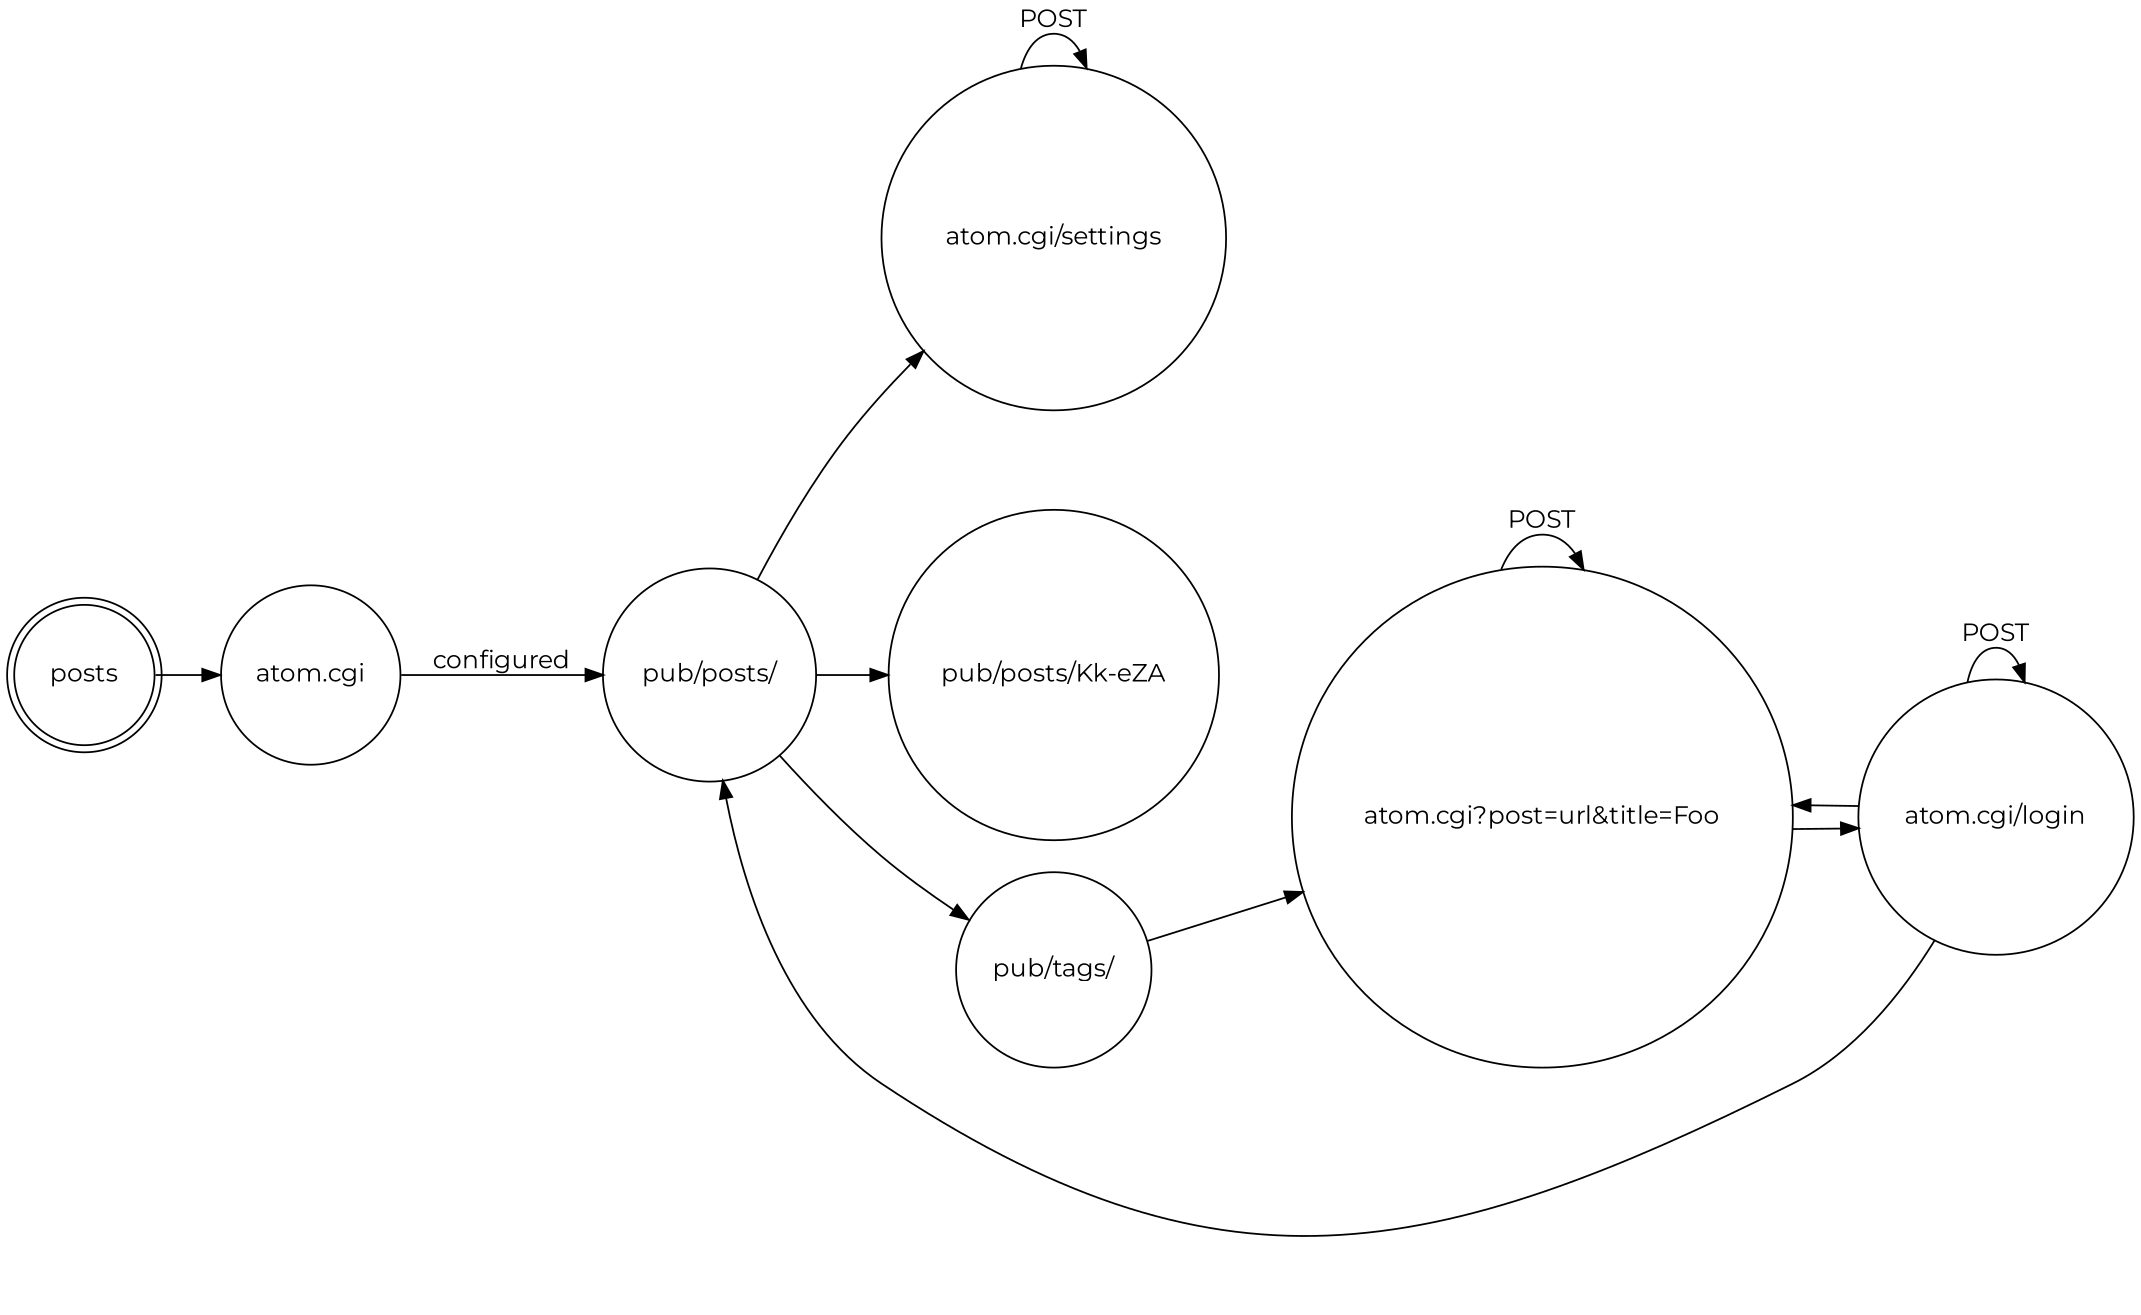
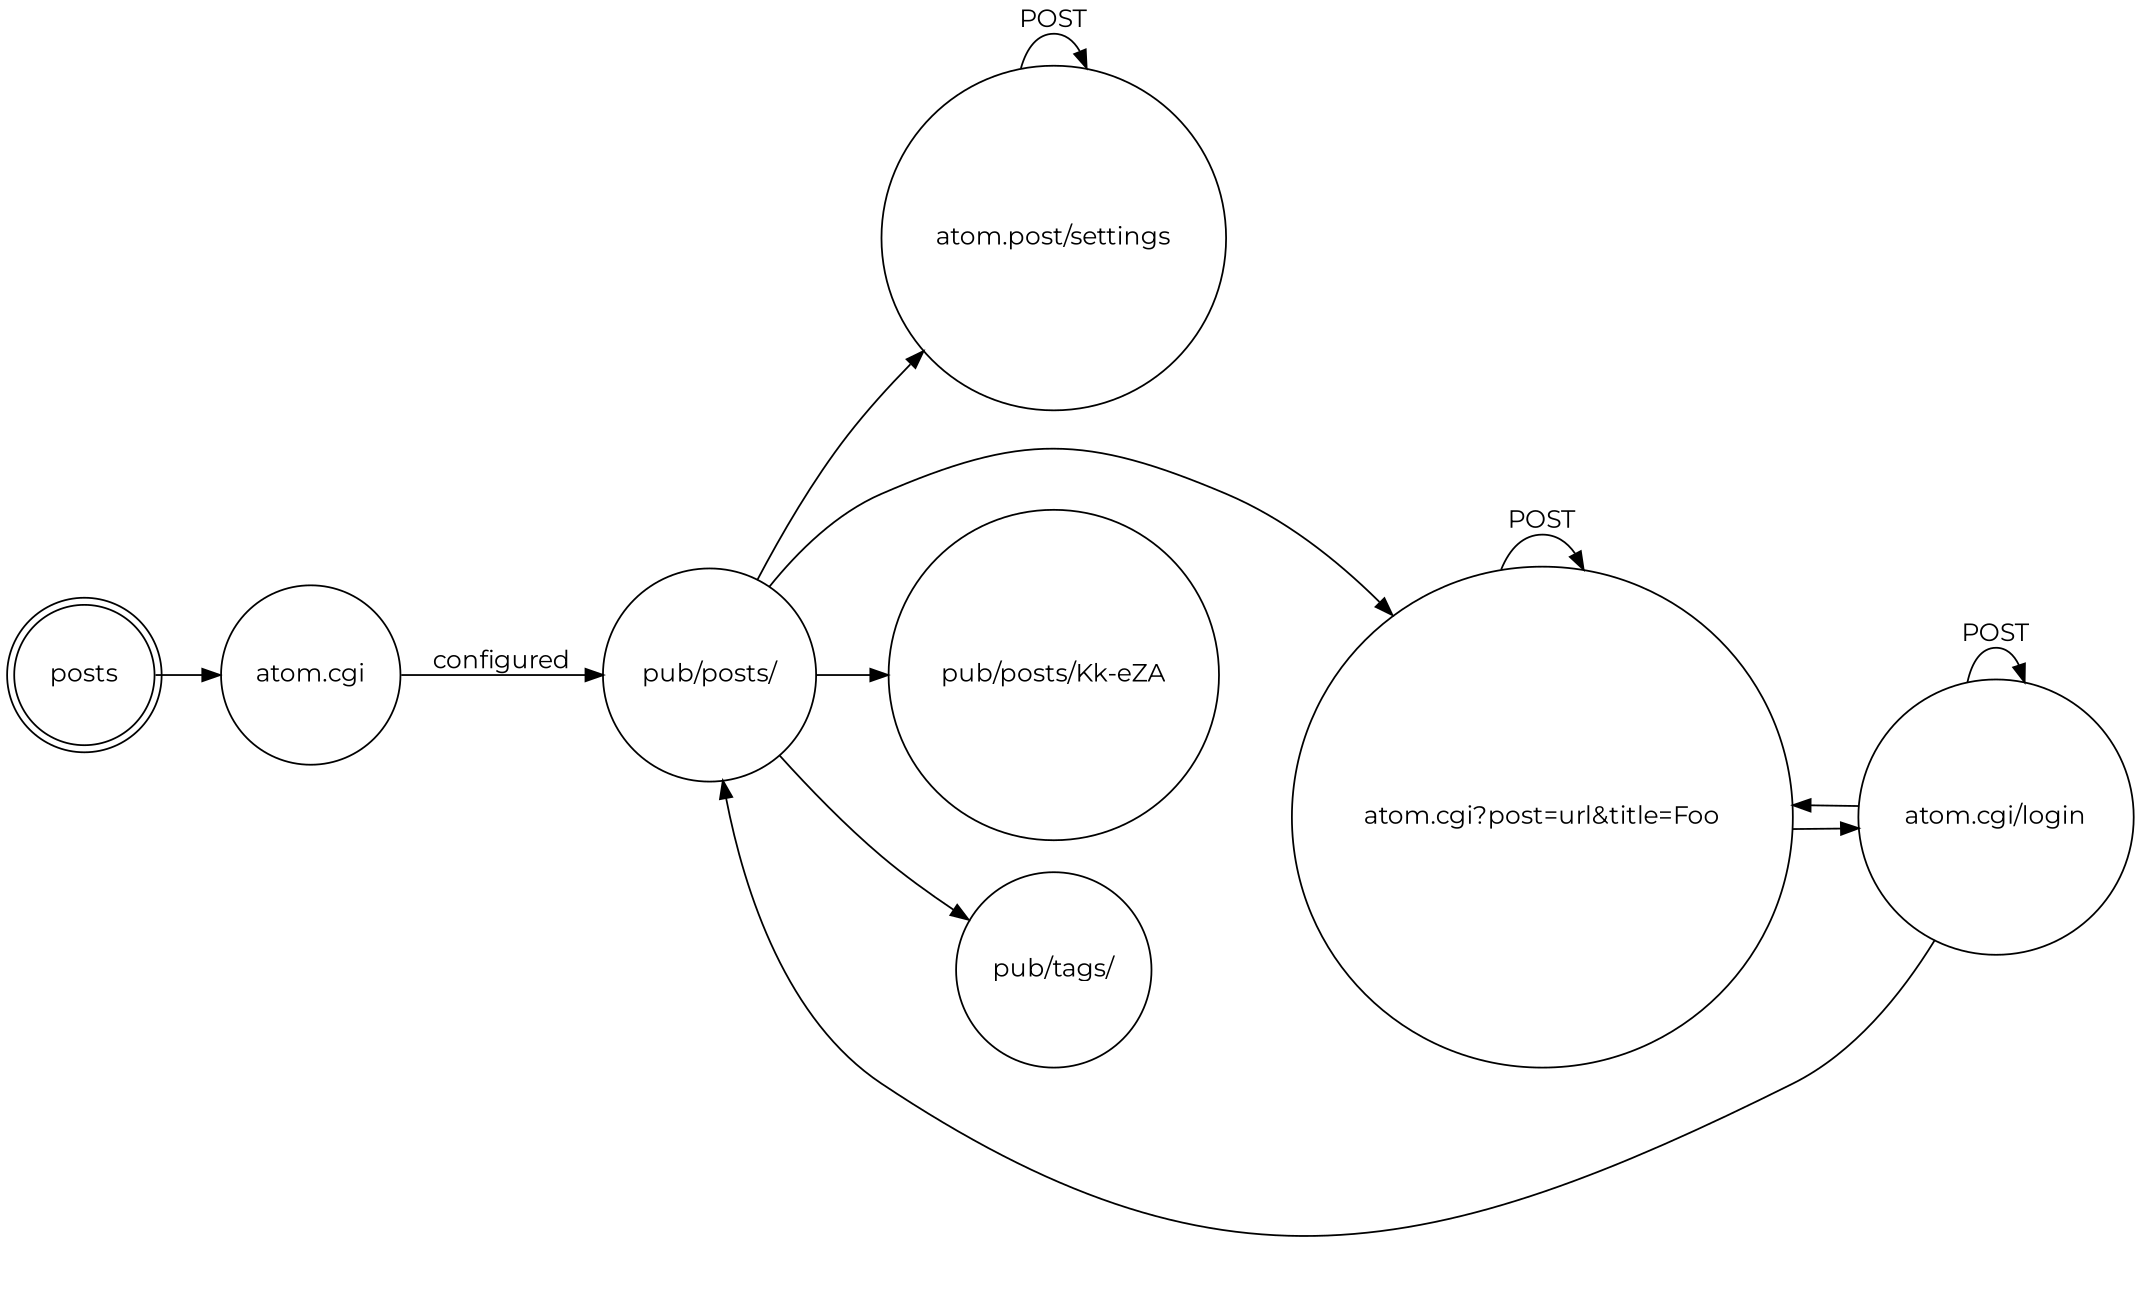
  digraph {
    fontname=Montserrat
    rankdir=LR
    node [fontname=Montserrat shape=circle]
    edge [fontname=Montserrat]
    n1 [label=posts shape=doublecircle]
    n2 [label="atom.cgi"]
    "pub/posts/"
-   "atom.cgi/settings"
+   "atom.cgi/settings" [label="atom.post/settings"]
    "atom.cgi?post=url&title=Foo"
    "pub/posts/Kk-eZA"
    "pub/tags/"
    "atom.cgi/login"
    n1 -> n2
    n2 -> "pub/posts/" [label=configured]
    "pub/posts/" -> "atom.cgi/settings"
-   "pub/tags/" -> "atom.cgi?post=url&title=Foo"
+   "pub/posts/" -> "atom.cgi?post=url&title=Foo"
    "pub/posts/" -> "pub/posts/Kk-eZA"
    "pub/posts/" -> "pub/tags/"
    "atom.cgi/settings" -> "atom.cgi/settings" [label=POST]
    "atom.cgi?post=url&title=Foo" -> "atom.cgi?post=url&title=Foo" [label=POST]
    "atom.cgi?post=url&title=Foo" -> "atom.cgi/login"
    "atom.cgi/login" -> "pub/posts/"
    "atom.cgi/login" -> "atom.cgi?post=url&title=Foo"
    "atom.cgi/login" -> "atom.cgi/login" [label=POST]
  }
